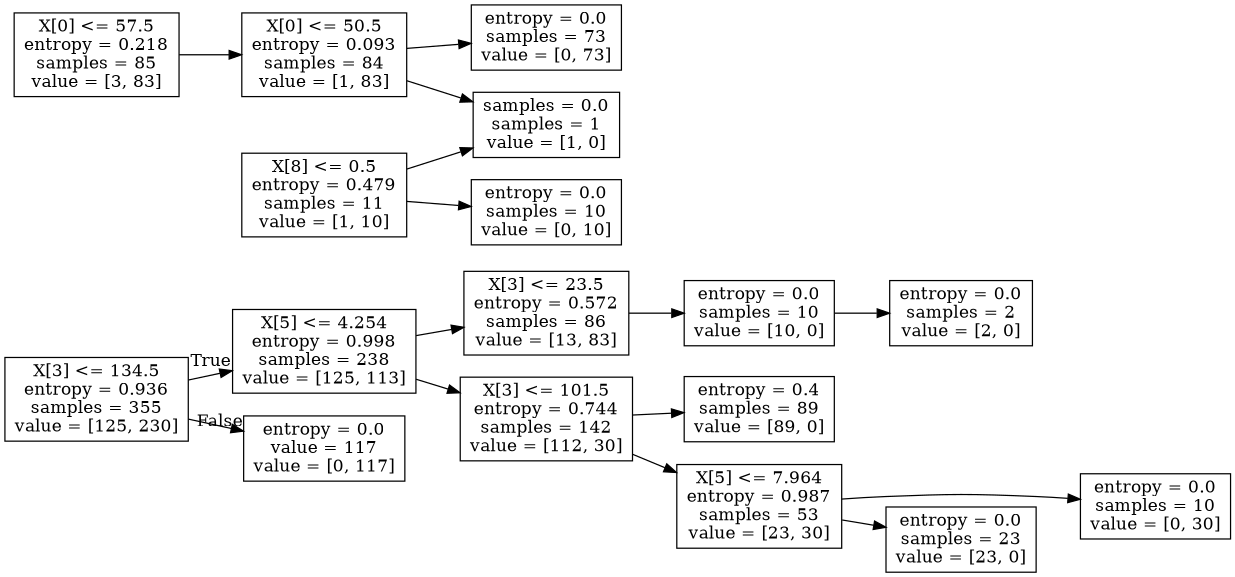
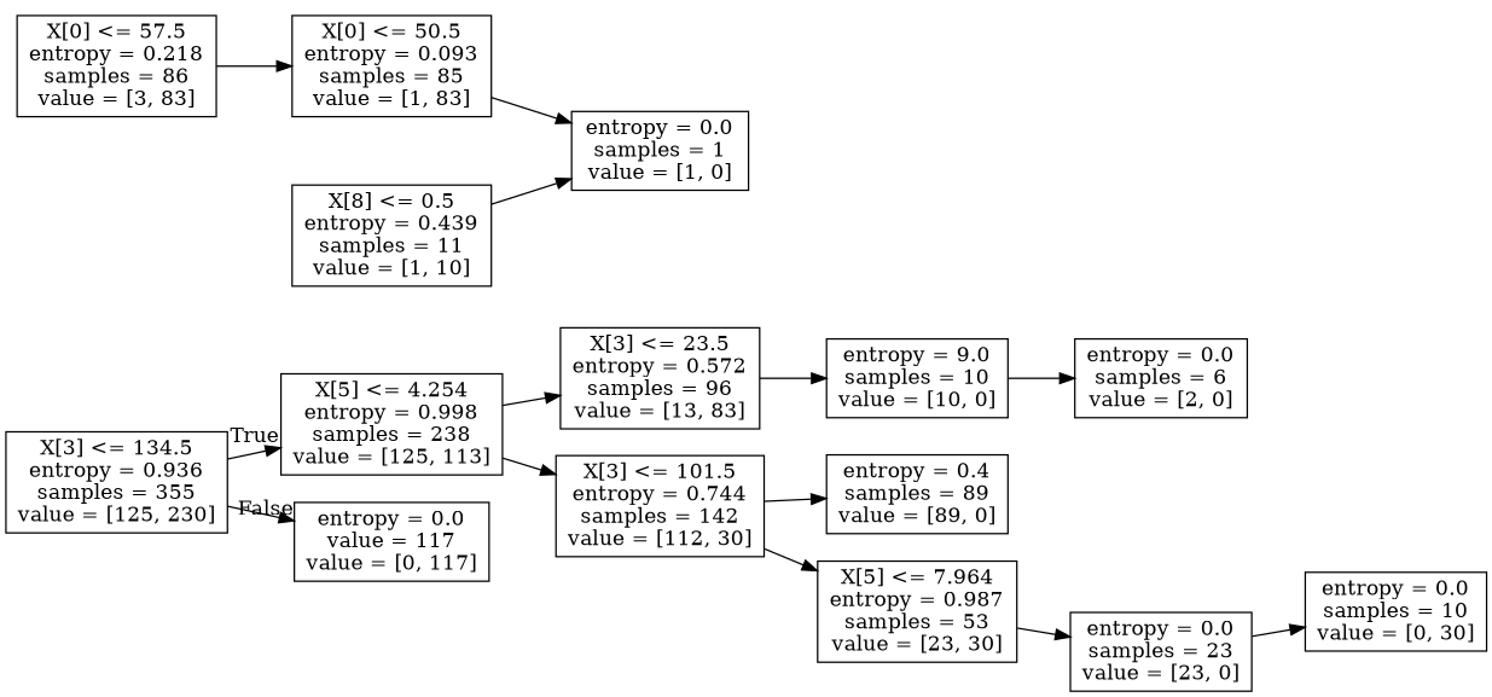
  digraph {
    rankdir=LR
    node [shape=box]
    n1 [label="X[3] <= 134.5\nentropy = 0.936\nsamples = 355\nvalue = [125, 230]"]
    n2 [label="X[5] <= 4.254\nentropy = 0.998\nsamples = 238\nvalue = [125, 113]"]
    n3 [label="entropy = 0.0\nvalue = 117\nvalue = [0, 117]"]
-   n4 [label="X[3] <= 23.5\nentropy = 0.572\nsamples = 86\nvalue = [13, 83]"]
+   n4 [label="X[3] <= 23.5\nentropy = 0.572\nsamples = 96\nvalue = [13, 83]"]
    n5 [label="X[3] <= 101.5\nentropy = 0.744\nsamples = 142\nvalue = [112, 30]"]
-   n6 [label="entropy = 0.0\nsamples = 10\nvalue = [10, 0]"]
+   n6 [label="entropy = 9.0\nsamples = 10\nvalue = [10, 0]"]
    n7 [label="entropy = 0.4\nsamples = 89\nvalue = [89, 0]"]
    n8 [label="X[5] <= 7.964\nentropy = 0.987\nsamples = 53\nvalue = [23, 30]"]
-   n9 [label="entropy = 0.0\nsamples = 2\nvalue = [2, 0]"]
-   n10 [label="X[0] <= 57.5\nentropy = 0.218\nsamples = 85\nvalue = [3, 83]"]
-   n11 [label="X[0] <= 50.5\nentropy = 0.093\nsamples = 84\nvalue = [1, 83]"]
-   n12 [label="entropy = 0.0\nsamples = 73\nvalue = [0, 73]"]
-   n13 [label="samples = 0.0\nsamples = 1\nvalue = [1, 0]"]
-   n14 [label="X[8] <= 0.5\nentropy = 0.479\nsamples = 11\nvalue = [1, 10]"]
-   n15 [label="entropy = 0.0\nsamples = 10\nvalue = [0, 10]"]
+   n9 [label="entropy = 0.0\nsamples = 6\nvalue = [2, 0]"]
+   n10 [label="X[0] <= 57.5\nentropy = 0.218\nsamples = 86\nvalue = [3, 83]"]
+   n11 [label="X[0] <= 50.5\nentropy = 0.093\nsamples = 85\nvalue = [1, 83]"]
+   n13 [label="entropy = 0.0\nsamples = 1\nvalue = [1, 0]"]
+   n14 [label="X[8] <= 0.5\nentropy = 0.439\nsamples = 11\nvalue = [1, 10]"]
    n16 [label="entropy = 0.0\nsamples = 10\nvalue = [0, 30]"]
    n17 [label="entropy = 0.0\nsamples = 23\nvalue = [23, 0]"]
    n1 -> n2 [headlabel=True labelangle=45 labeldistance=2.5]
    n1 -> n3 [headlabel=False labelangle=-45 labeldistance=2.5]
    n2 -> n4
    n2 -> n5
    n4 -> n6
    n5 -> n7
    n5 -> n8
    n6 -> n9
-   n8 -> n16
+   n17 -> n16
    n8 -> n17
    n10 -> n11
-   n11 -> n12
    n11 -> n13
    n14 -> n13
-   n14 -> n15
  }
